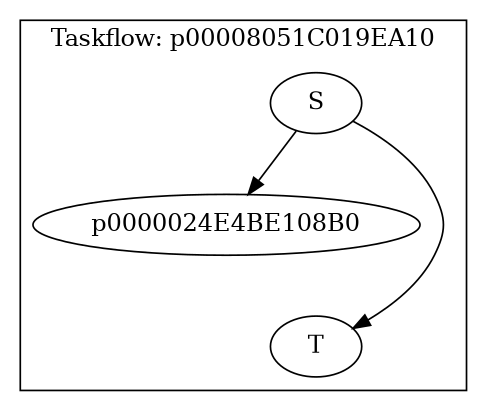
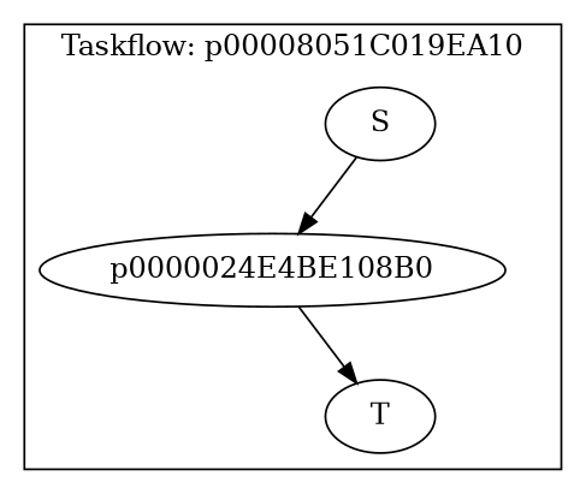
  digraph {
    n1 [label=p0000024E4BE108B0]
    n2 [label=T]
    n3 [label=S]
    subgraph cluster_1 {
      label="Taskflow: p00008051C019EA10"
      n1
      n2
      n3
    }
-   n3 -> n2
+   n1 -> n2
    n3 -> n1
  }
